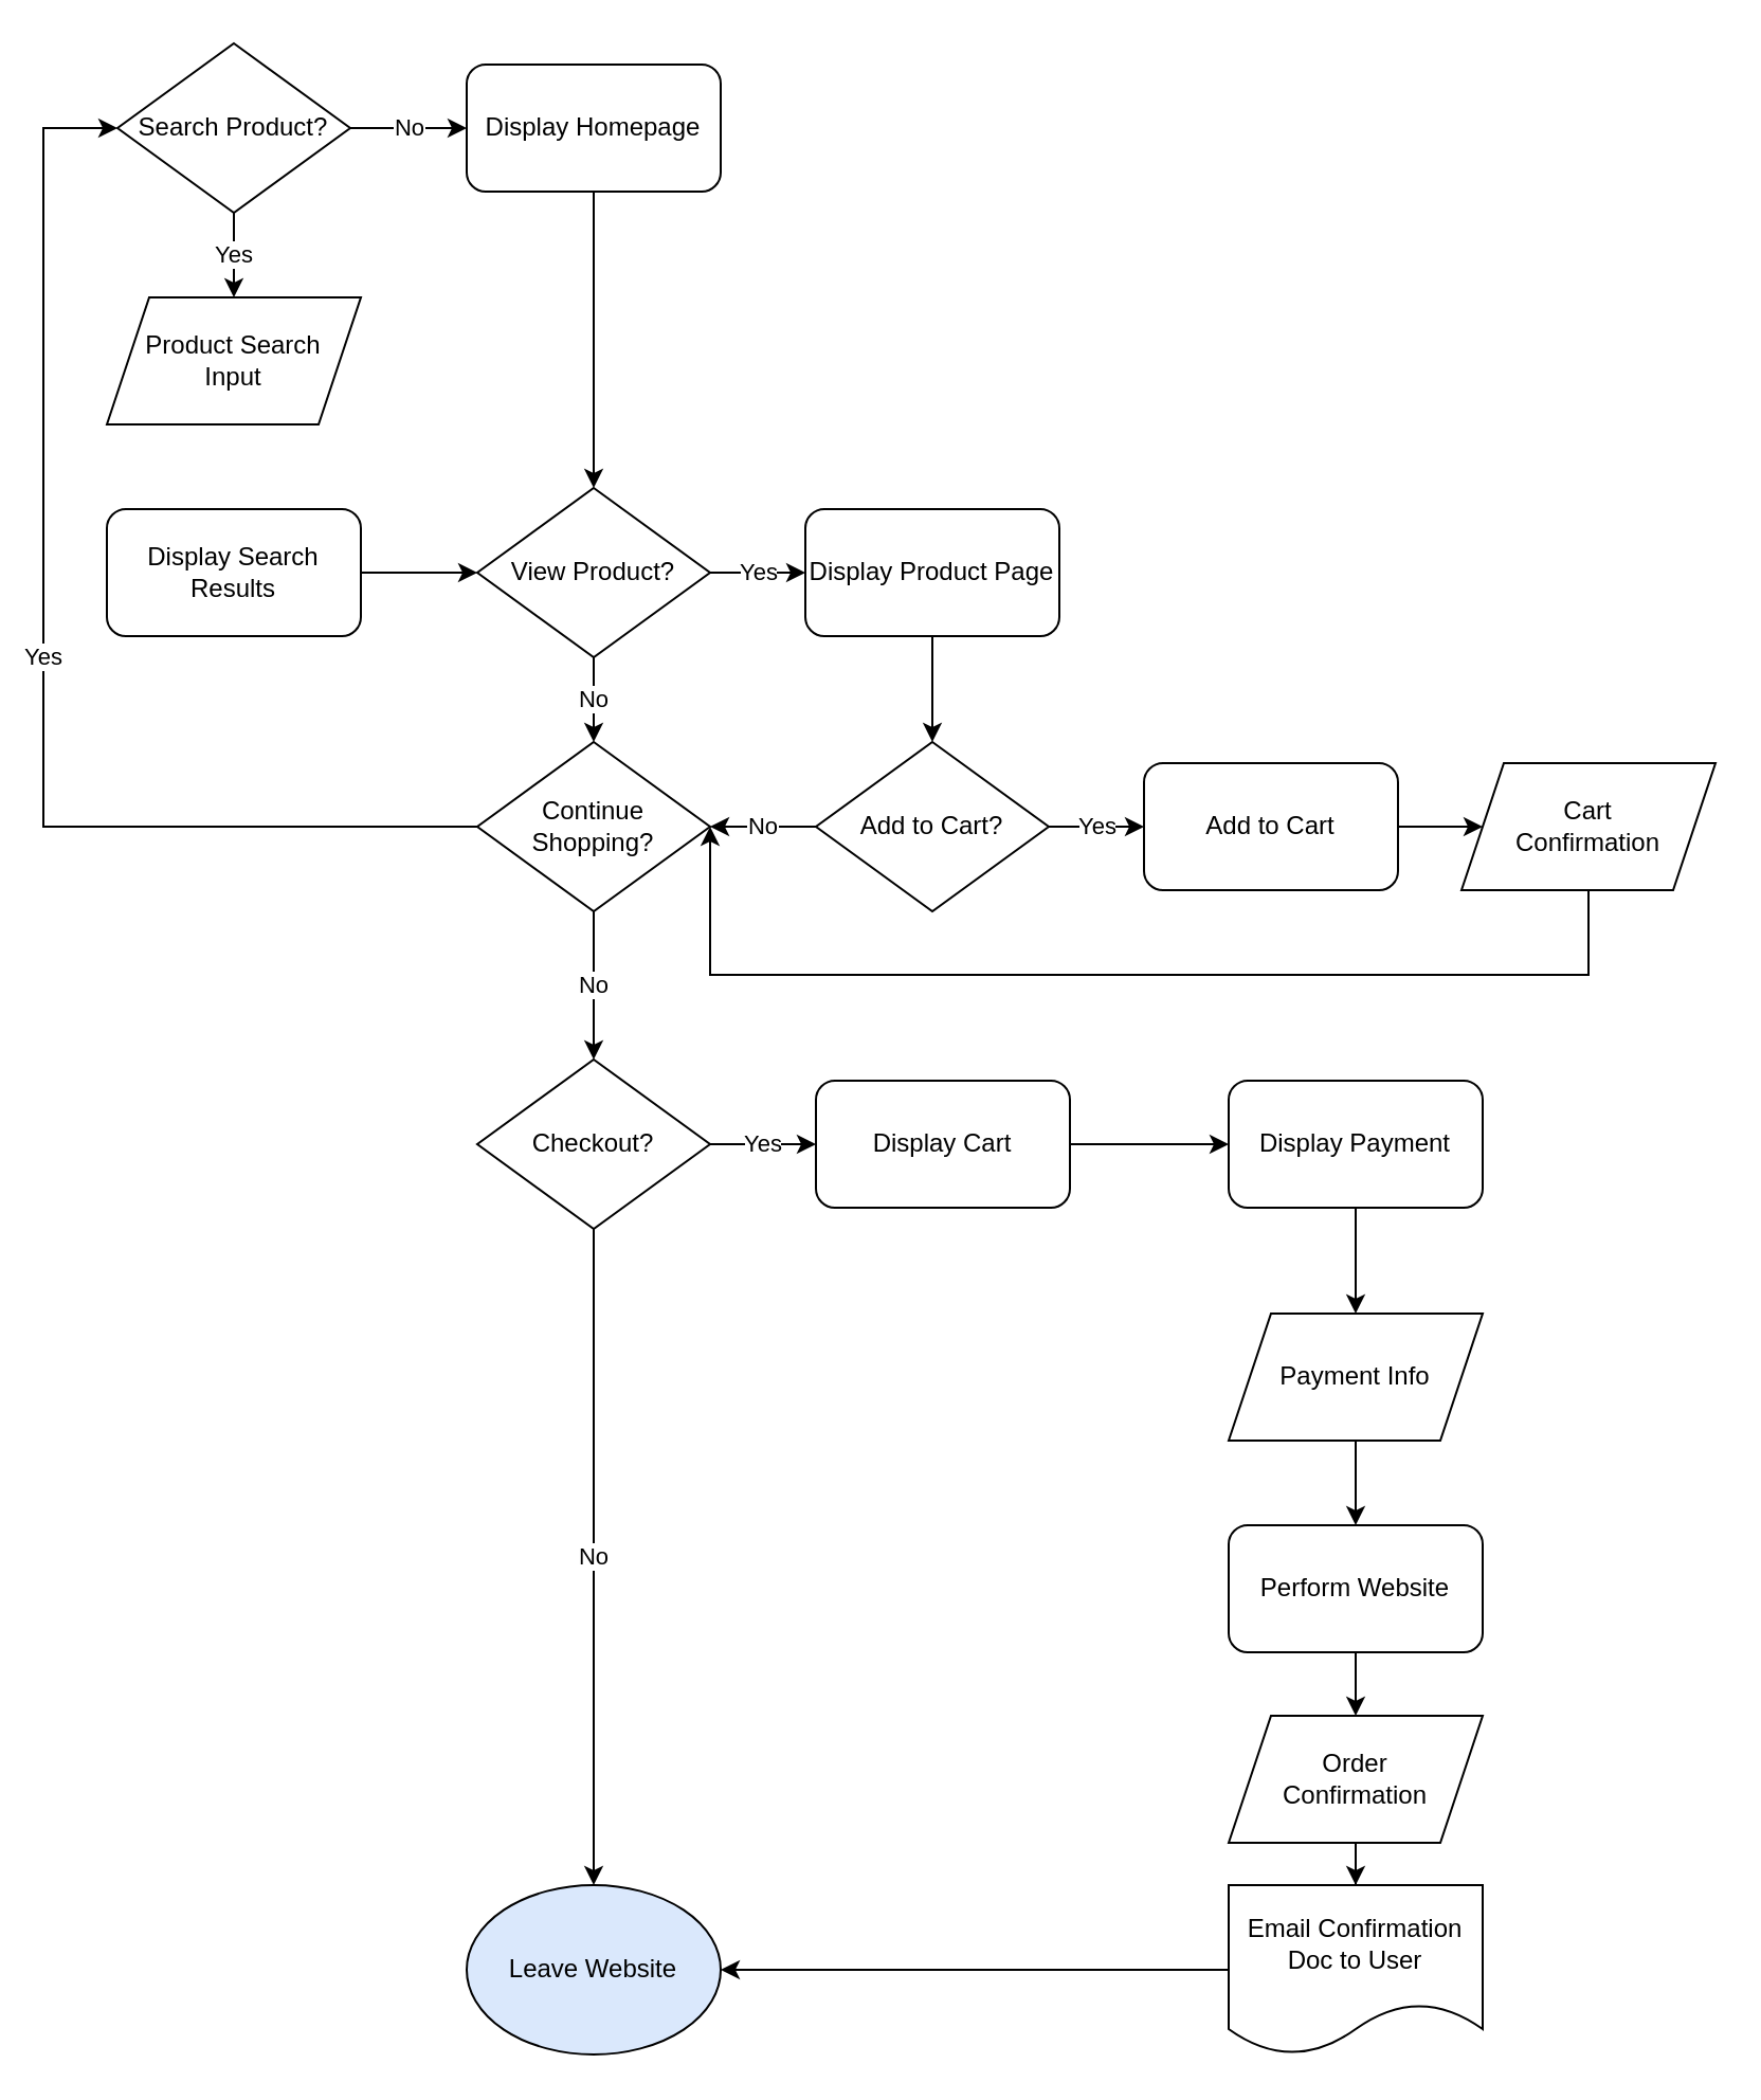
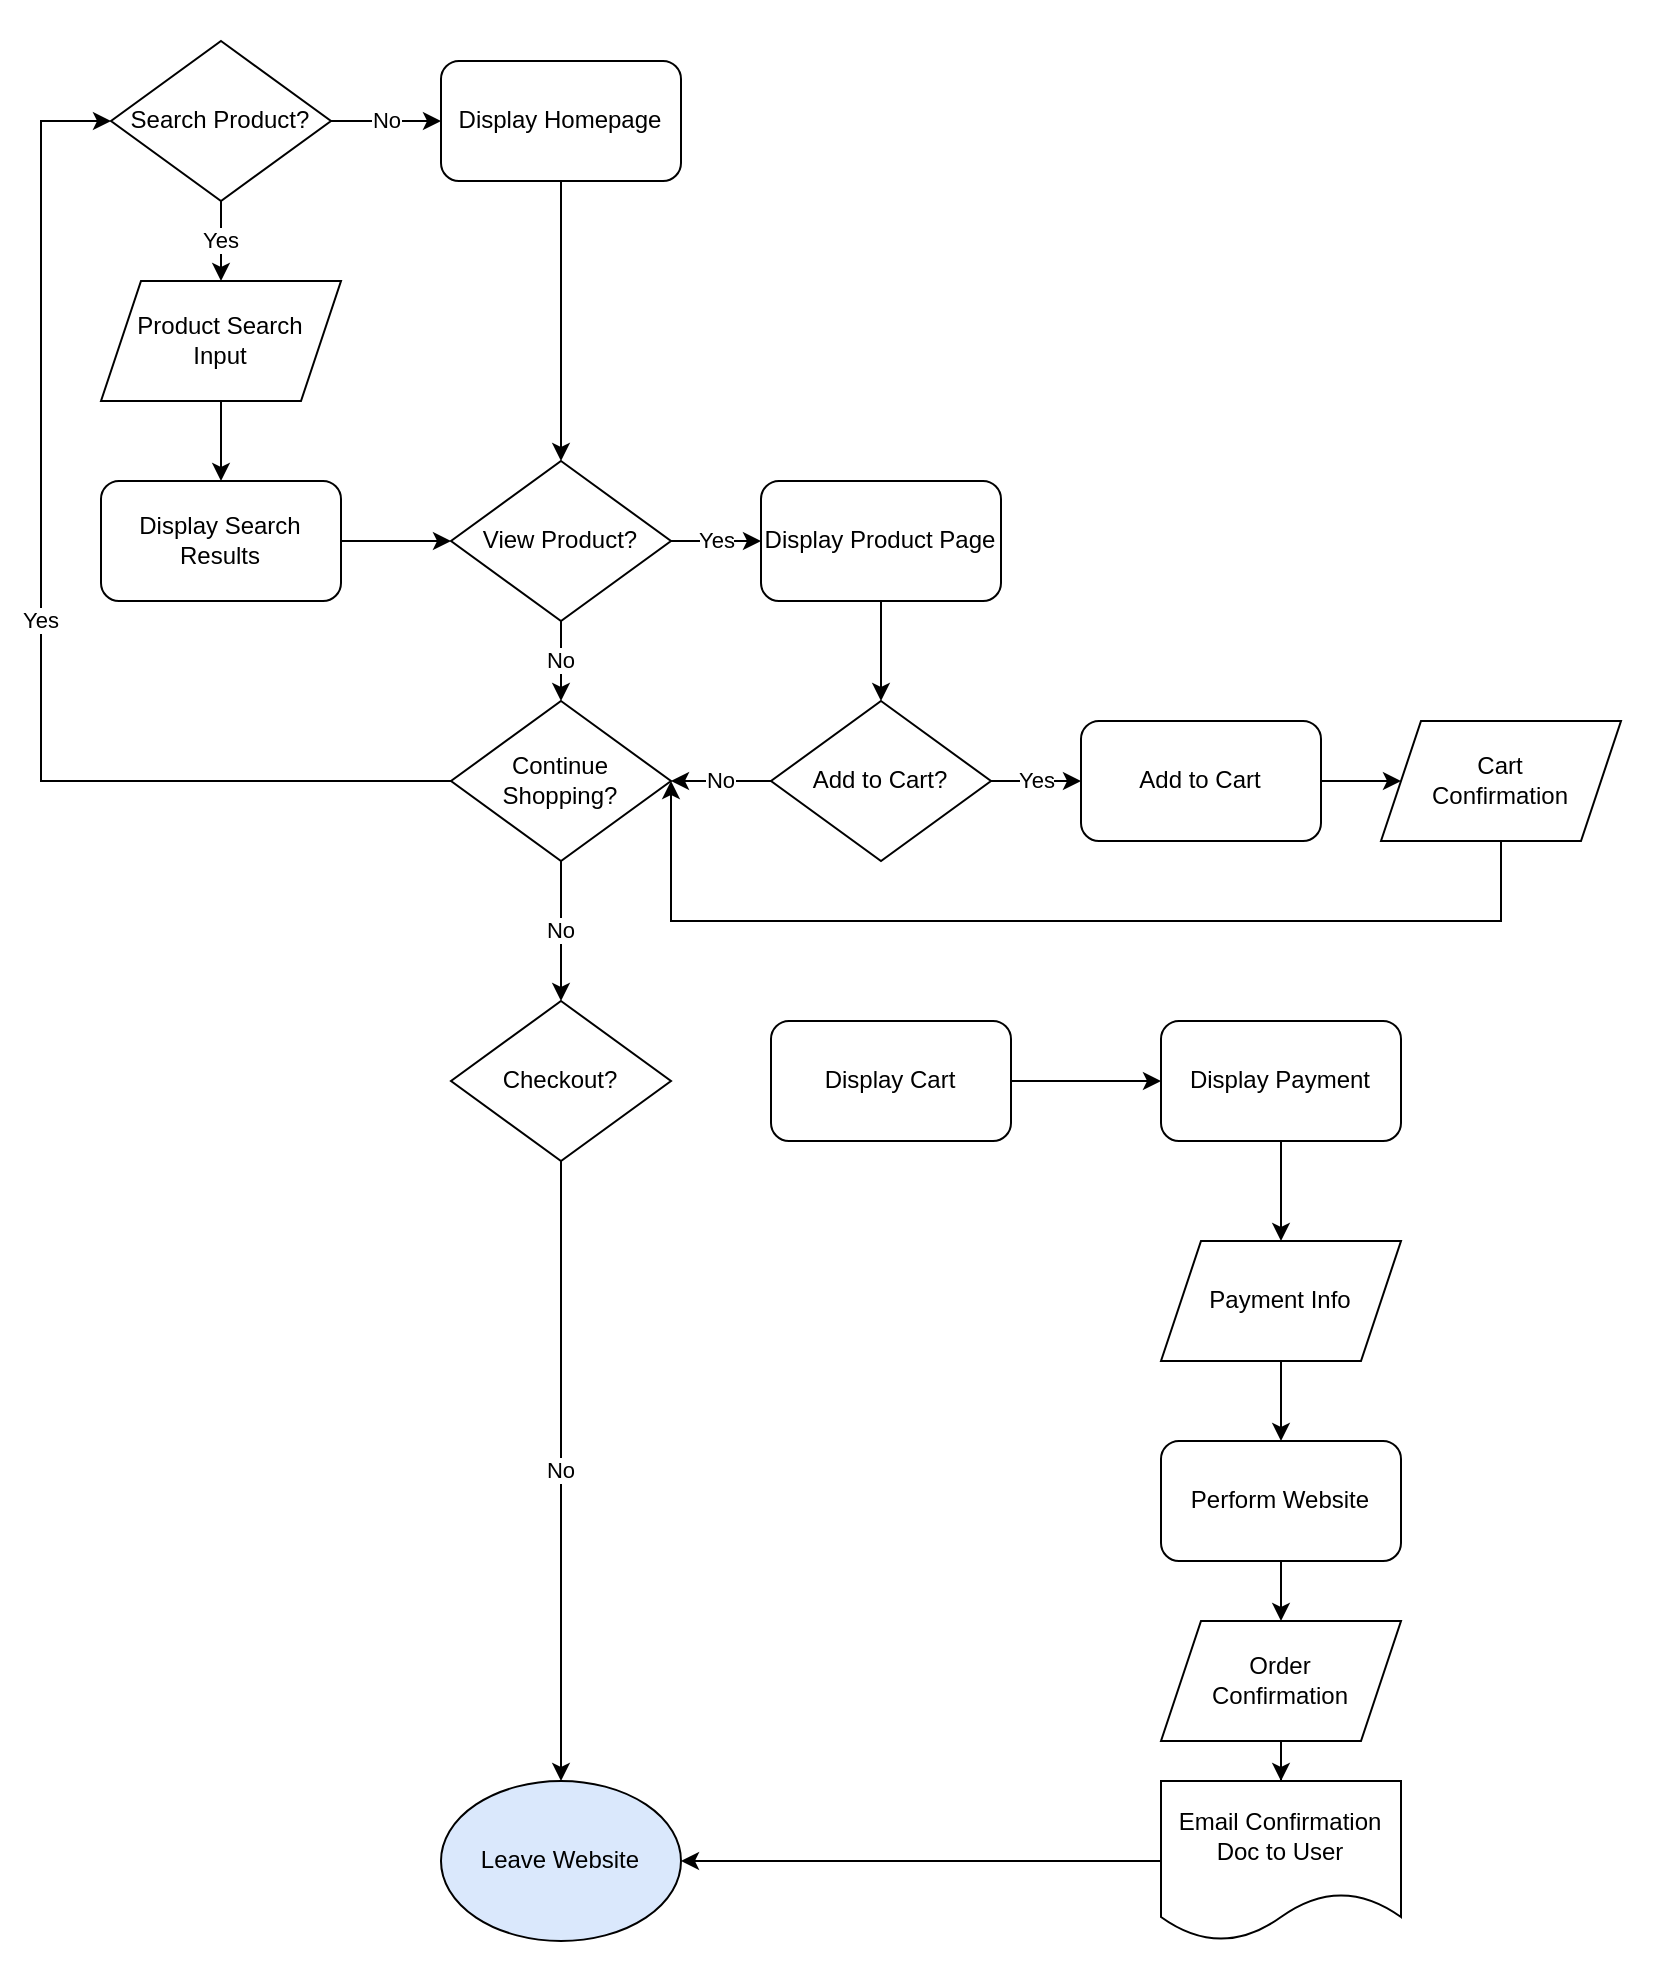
  <mxCell id="0" />
  <mxCell id="1" parent="0" />
  <mxCell id="2" value="Yes&lt;br&gt;" style="edgeStyle=orthogonalEdgeStyle;rounded=0;orthogonalLoop=1;jettySize=auto;html=1;" edge="1" parent="1" source="4" target="6"><mxGeometry relative="1" as="geometry" /></mxCell>
  <mxCell id="3" value="No" style="edgeStyle=orthogonalEdgeStyle;rounded=0;orthogonalLoop=1;jettySize=auto;html=1;" edge="1" parent="1" source="4" target="10"><mxGeometry relative="1" as="geometry" /></mxCell>
  <mxCell id="4" value="Search Product?&lt;br&gt;" style="rhombus;whiteSpace=wrap;html=1;" vertex="1" parent="1"><mxGeometry x="55" y="20" width="110" height="80" as="geometry" /></mxCell>
+ <mxCell id="5" value="" style="edgeStyle=orthogonalEdgeStyle;rounded=0;orthogonalLoop=1;jettySize=auto;html=1;" edge="1" parent="1" source="6" target="8"><mxGeometry relative="1" as="geometry" /></mxCell>
  <mxCell id="6" value="Product Search&lt;br&gt;Input" style="shape=parallelogram;perimeter=parallelogramPerimeter;whiteSpace=wrap;html=1;fixedSize=1;" vertex="1" parent="1"><mxGeometry x="50" y="140" width="120" height="60" as="geometry" /></mxCell>
  <mxCell id="7" value="" style="edgeStyle=orthogonalEdgeStyle;rounded=0;orthogonalLoop=1;jettySize=auto;html=1;" edge="1" parent="1" source="8" target="13"><mxGeometry relative="1" as="geometry" /></mxCell>
  <mxCell id="8" value="Display Search Results" style="rounded=1;whiteSpace=wrap;html=1;" vertex="1" parent="1"><mxGeometry x="50" y="240" width="120" height="60" as="geometry" /></mxCell>
  <mxCell id="9" style="edgeStyle=orthogonalEdgeStyle;rounded=0;orthogonalLoop=1;jettySize=auto;html=1;" edge="1" parent="1" source="10" target="13"><mxGeometry relative="1" as="geometry" /></mxCell>
  <mxCell id="10" value="Display Homepage" style="rounded=1;whiteSpace=wrap;html=1;labelBackgroundColor=none;" vertex="1" parent="1"><mxGeometry x="220" y="30" width="120" height="60" as="geometry" /></mxCell>
  <mxCell id="11" value="No" style="edgeStyle=orthogonalEdgeStyle;rounded=0;orthogonalLoop=1;jettySize=auto;html=1;" edge="1" parent="1" source="13" target="16"><mxGeometry relative="1" as="geometry" /></mxCell>
  <mxCell id="12" value="Yes" style="edgeStyle=orthogonalEdgeStyle;rounded=0;orthogonalLoop=1;jettySize=auto;html=1;" edge="1" parent="1" source="13" target="18"><mxGeometry relative="1" as="geometry" /></mxCell>
  <mxCell id="13" value="View Product?" style="rhombus;whiteSpace=wrap;html=1;" vertex="1" parent="1"><mxGeometry x="225" y="230" width="110" height="80" as="geometry" /></mxCell>
  <mxCell id="14" value="Yes&lt;br&gt;" style="edgeStyle=orthogonalEdgeStyle;rounded=0;orthogonalLoop=1;jettySize=auto;html=1;entryX=0;entryY=0.5;entryDx=0;entryDy=0;" edge="1" parent="1" source="16" target="4"><mxGeometry relative="1" as="geometry"><mxPoint x="20" y="390" as="targetPoint" /><Array as="points"><mxPoint x="20" y="390" /><mxPoint x="20" y="60" /></Array></mxGeometry></mxCell>
  <mxCell id="15" value="No" style="edgeStyle=orthogonalEdgeStyle;rounded=0;orthogonalLoop=1;jettySize=auto;html=1;" edge="1" parent="1" source="16" target="28"><mxGeometry relative="1" as="geometry" /></mxCell>
  <mxCell id="16" value="Continue Shopping?" style="rhombus;whiteSpace=wrap;html=1;" vertex="1" parent="1"><mxGeometry x="225" y="350" width="110" height="80" as="geometry" /></mxCell>
  <mxCell id="17" value="" style="edgeStyle=orthogonalEdgeStyle;rounded=0;orthogonalLoop=1;jettySize=auto;html=1;" edge="1" parent="1" source="18" target="21"><mxGeometry relative="1" as="geometry" /></mxCell>
  <mxCell id="18" value="Display Product Page" style="rounded=1;whiteSpace=wrap;html=1;labelBackgroundColor=none;" vertex="1" parent="1"><mxGeometry x="380" y="240" width="120" height="60" as="geometry" /></mxCell>
  <mxCell id="19" value="No" style="edgeStyle=orthogonalEdgeStyle;rounded=0;orthogonalLoop=1;jettySize=auto;html=1;" edge="1" parent="1" source="21" target="16"><mxGeometry relative="1" as="geometry" /></mxCell>
  <mxCell id="20" value="Yes" style="edgeStyle=orthogonalEdgeStyle;rounded=0;orthogonalLoop=1;jettySize=auto;html=1;" edge="1" parent="1" source="21" target="23"><mxGeometry relative="1" as="geometry" /></mxCell>
  <mxCell id="21" value="Add to Cart?" style="rhombus;whiteSpace=wrap;html=1;" vertex="1" parent="1"><mxGeometry x="385" y="350" width="110" height="80" as="geometry" /></mxCell>
  <mxCell id="22" value="" style="edgeStyle=orthogonalEdgeStyle;rounded=0;orthogonalLoop=1;jettySize=auto;html=1;" edge="1" parent="1" source="23" target="25"><mxGeometry relative="1" as="geometry" /></mxCell>
  <mxCell id="23" value="Add to Cart" style="rounded=1;whiteSpace=wrap;html=1;labelBackgroundColor=none;" vertex="1" parent="1"><mxGeometry x="540" y="360" width="120" height="60" as="geometry" /></mxCell>
  <mxCell id="24" style="edgeStyle=orthogonalEdgeStyle;rounded=0;orthogonalLoop=1;jettySize=auto;html=1;entryX=1;entryY=0.5;entryDx=0;entryDy=0;" edge="1" parent="1" source="25" target="16"><mxGeometry relative="1" as="geometry"><mxPoint x="750" y="460" as="targetPoint" /><Array as="points"><mxPoint x="750" y="460" /><mxPoint x="335" y="460" /></Array></mxGeometry></mxCell>
  <mxCell id="25" value="Cart&lt;br&gt;Confirmation" style="shape=parallelogram;perimeter=parallelogramPerimeter;whiteSpace=wrap;html=1;fixedSize=1;" vertex="1" parent="1"><mxGeometry x="690" y="360" width="120" height="60" as="geometry" /></mxCell>
- <mxCell id="26" value="Yes" style="edgeStyle=orthogonalEdgeStyle;rounded=0;orthogonalLoop=1;jettySize=auto;html=1;" edge="1" parent="1" source="28" target="31"><mxGeometry relative="1" as="geometry" /></mxCell>
  <mxCell id="27" value="No" style="edgeStyle=orthogonalEdgeStyle;rounded=0;orthogonalLoop=1;jettySize=auto;html=1;" edge="1" parent="1" source="28" target="29"><mxGeometry relative="1" as="geometry" /></mxCell>
  <mxCell id="28" value="Checkout?" style="rhombus;whiteSpace=wrap;html=1;" vertex="1" parent="1"><mxGeometry x="225" y="500" width="110" height="80" as="geometry" /></mxCell>
  <mxCell id="29" value="Leave Website" style="ellipse;whiteSpace=wrap;html=1;fillColor=#dae8fc;" vertex="1" parent="1"><mxGeometry x="220" y="890" width="120" height="80" as="geometry" /></mxCell>
  <mxCell id="30" value="" style="edgeStyle=orthogonalEdgeStyle;rounded=0;orthogonalLoop=1;jettySize=auto;html=1;" edge="1" parent="1" source="31" target="33"><mxGeometry relative="1" as="geometry" /></mxCell>
  <mxCell id="31" value="Display Cart" style="rounded=1;whiteSpace=wrap;html=1;labelBackgroundColor=none;" vertex="1" parent="1"><mxGeometry x="385" y="510" width="120" height="60" as="geometry" /></mxCell>
  <mxCell id="32" value="" style="edgeStyle=orthogonalEdgeStyle;rounded=0;orthogonalLoop=1;jettySize=auto;html=1;" edge="1" parent="1" source="33" target="35"><mxGeometry relative="1" as="geometry" /></mxCell>
  <mxCell id="33" value="Display Payment" style="rounded=1;whiteSpace=wrap;html=1;labelBackgroundColor=none;" vertex="1" parent="1"><mxGeometry x="580" y="510" width="120" height="60" as="geometry" /></mxCell>
  <mxCell id="34" value="" style="edgeStyle=orthogonalEdgeStyle;rounded=0;orthogonalLoop=1;jettySize=auto;html=1;" edge="1" parent="1" source="35" target="37"><mxGeometry relative="1" as="geometry" /></mxCell>
  <mxCell id="35" value="Payment Info" style="shape=parallelogram;perimeter=parallelogramPerimeter;whiteSpace=wrap;html=1;fixedSize=1;" vertex="1" parent="1"><mxGeometry x="580" y="620" width="120" height="60" as="geometry" /></mxCell>
  <mxCell id="36" value="" style="edgeStyle=orthogonalEdgeStyle;rounded=0;orthogonalLoop=1;jettySize=auto;html=1;" edge="1" parent="1" source="37" target="39"><mxGeometry relative="1" as="geometry" /></mxCell>
  <mxCell id="37" value="Perform Website" style="rounded=1;whiteSpace=wrap;html=1;labelBackgroundColor=none;" vertex="1" parent="1"><mxGeometry x="580" y="720" width="120" height="60" as="geometry" /></mxCell>
  <mxCell id="38" value="" style="edgeStyle=orthogonalEdgeStyle;rounded=0;orthogonalLoop=1;jettySize=auto;html=1;" edge="1" parent="1" source="39" target="41"><mxGeometry relative="1" as="geometry" /></mxCell>
  <mxCell id="39" value="Order&lt;br&gt;Confirmation" style="shape=parallelogram;perimeter=parallelogramPerimeter;whiteSpace=wrap;html=1;fixedSize=1;" vertex="1" parent="1"><mxGeometry x="580" y="810" width="120" height="60" as="geometry" /></mxCell>
  <mxCell id="40" style="edgeStyle=orthogonalEdgeStyle;rounded=0;orthogonalLoop=1;jettySize=auto;html=1;entryX=1;entryY=0.5;entryDx=0;entryDy=0;" edge="1" parent="1" source="41" target="29"><mxGeometry relative="1" as="geometry" /></mxCell>
  <mxCell id="41" value="Email Confirmation&lt;br&gt;Doc to User" style="shape=document;whiteSpace=wrap;html=1;boundedLbl=1;labelBackgroundColor=none;" vertex="1" parent="1"><mxGeometry x="580" y="890" width="120" height="80" as="geometry" /></mxCell>
